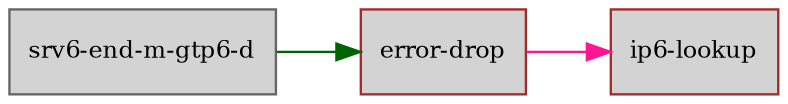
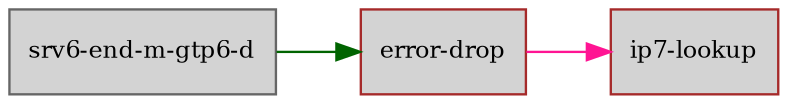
  digraph {
    rankdir=LR
    node [color=brown fillcolor=lightgray fontcolor=black fontsize=10 shape=box style=filled]
    edge [fontsize=8]
    "srv6-end-m-gtp6-d" [color=gray40]
    "error-drop"
-   "ip6-lookup"
+   "ip6-lookup" [label="ip7-lookup"]
    "srv6-end-m-gtp6-d" -> "error-drop" [color=darkgreen]
    "error-drop" -> "ip6-lookup" [color=deeppink]
  }
